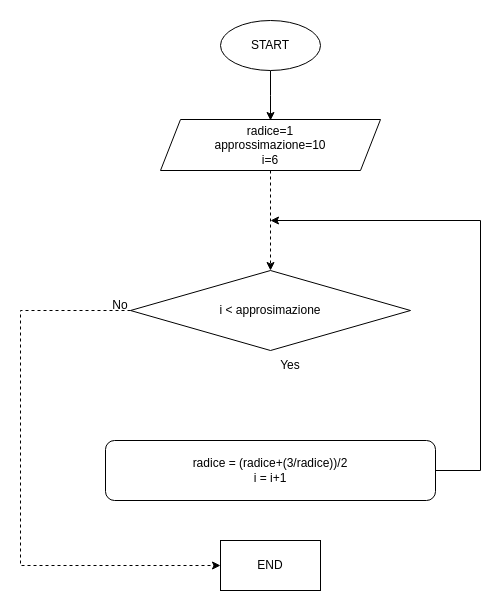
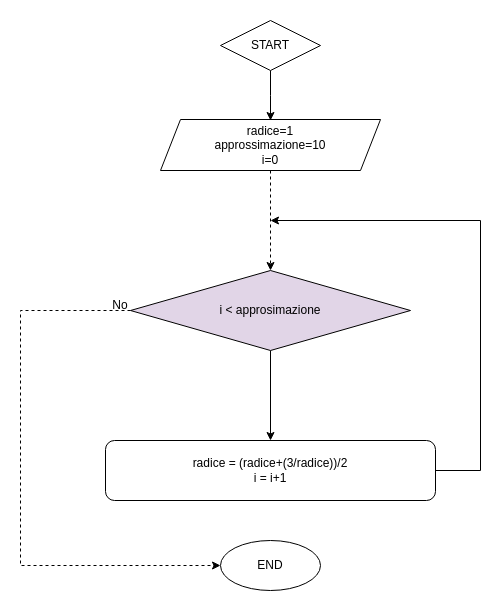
  <mxCell id="0" />
  <mxCell id="1" parent="0" />
  <mxCell id="2" style="edgeStyle=orthogonalEdgeStyle;rounded=0;orthogonalLoop=1;jettySize=auto;html=1;entryX=0.5;entryY=0;entryDx=0;entryDy=0;" edge="1" parent="1" source="3"><mxGeometry relative="1" as="geometry"><mxPoint x="270" y="120" as="targetPoint" /></mxGeometry></mxCell>
- <mxCell id="3" value="START" style="ellipse;whiteSpace=wrap;html=1;" vertex="1" parent="1"><mxGeometry x="220" y="20" width="100" height="50" as="geometry" /></mxCell>
- <mxCell id="4" value="END" style="whiteSpace=wrap;html=1;rounded=0;" vertex="1" parent="1"><mxGeometry x="220" y="540" width="100" height="50" as="geometry" /></mxCell>
+ <mxCell id="3" value="START" style="rhombus;whiteSpace=wrap;html=1;" vertex="1" parent="1"><mxGeometry x="220" y="20" width="100" height="50" as="geometry" /></mxCell>
+ <mxCell id="4" value="END" style="ellipse;whiteSpace=wrap;html=1;" vertex="1" parent="1"><mxGeometry x="220" y="540" width="100" height="50" as="geometry" /></mxCell>
  <mxCell id="5" style="edgeStyle=orthogonalEdgeStyle;rounded=0;orthogonalLoop=1;jettySize=auto;html=1;exitX=0.5;exitY=1;exitDx=0;exitDy=0;entryX=0.5;entryY=0;entryDx=0;entryDy=0;dashed=1;" edge="1" parent="1" source="6" target="11"><mxGeometry relative="1" as="geometry" /></mxCell>
- <mxCell id="6" value="&lt;div&gt;radice=1&lt;/div&gt;&lt;div&gt;approssimazione=10&lt;/div&gt;&lt;div&gt;i=6&lt;br&gt;&lt;/div&gt;" style="shape=parallelogram;perimeter=parallelogramPerimeter;whiteSpace=wrap;html=1;fixedSize=1;" vertex="1" parent="1"><mxGeometry y="119" width="220" height="51" as="geometry" x="160" /></mxCell>
+ <mxCell id="6" value="&lt;div&gt;radice=1&lt;/div&gt;&lt;div&gt;approssimazione=10&lt;/div&gt;&lt;div&gt;i=0&lt;br&gt;&lt;/div&gt;" style="shape=parallelogram;perimeter=parallelogramPerimeter;whiteSpace=wrap;html=1;fixedSize=1;" vertex="1" parent="1"><mxGeometry y="119" width="220" height="51" as="geometry" x="160" /></mxCell>
  <mxCell id="7" style="edgeStyle=orthogonalEdgeStyle;rounded=0;orthogonalLoop=1;jettySize=auto;html=1;" edge="1" parent="1" source="8"><mxGeometry relative="1" as="geometry"><mxPoint x="270" y="220" as="targetPoint" /><Array as="points"><mxPoint x="480" y="470" /><mxPoint x="480" y="220" /></Array></mxGeometry></mxCell>
  <mxCell id="8" value="&lt;div&gt;radice = (radice+(3/radice))/2&lt;/div&gt;&lt;div&gt;i = i+1&lt;br&gt;&lt;/div&gt;" style="rounded=1;whiteSpace=wrap;html=1;" vertex="1" parent="1"><mxGeometry x="105" y="440" width="330" height="60" as="geometry" /></mxCell>
  <mxCell id="9" style="edgeStyle=orthogonalEdgeStyle;rounded=0;orthogonalLoop=1;jettySize=auto;html=1;exitX=0;exitY=0.5;exitDx=0;exitDy=0;entryX=0;entryY=0.5;entryDx=0;entryDy=0;dashed=1;" edge="1" parent="1" source="11" target="4"><mxGeometry relative="1" as="geometry"><Array as="points"><mxPoint x="20" y="310" /><mxPoint x="20" y="565" /></Array></mxGeometry></mxCell>
- <mxCell id="11" value="i &amp;lt; approsimazione" style="rhombus;whiteSpace=wrap;html=1;" vertex="1" parent="1"><mxGeometry x="130" y="270" width="280" height="80" as="geometry" /></mxCell>
- <mxCell id="12" value="Yes" style="text;html=1;strokeColor=none;fillColor=none;align=center;verticalAlign=middle;whiteSpace=wrap;rounded=0;" vertex="1" parent="1"><mxGeometry x="260" y="350" width="60" height="30" as="geometry" /></mxCell>
+ <mxCell id="10" style="edgeStyle=orthogonalEdgeStyle;rounded=0;orthogonalLoop=1;jettySize=auto;html=1;exitX=0.5;exitY=1;exitDx=0;exitDy=0;" edge="1" parent="1" source="11" target="8"><mxGeometry relative="1" as="geometry" /></mxCell>
+ <mxCell id="11" value="i &amp;lt; approsimazione" style="rhombus;whiteSpace=wrap;html=1;fillColor=#e1d5e7;" vertex="1" parent="1"><mxGeometry x="130" y="270" width="280" height="80" as="geometry" /></mxCell>
  <mxCell id="13" value="No" style="text;html=1;strokeColor=none;fillColor=none;align=center;verticalAlign=middle;whiteSpace=wrap;rounded=0;" vertex="1" parent="1"><mxGeometry x="90" y="290" width="60" height="30" as="geometry" /></mxCell>
